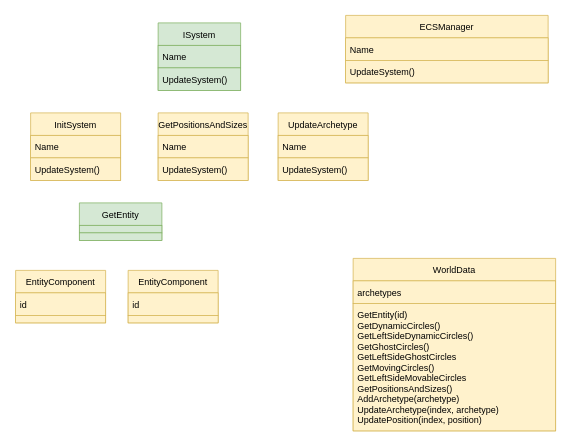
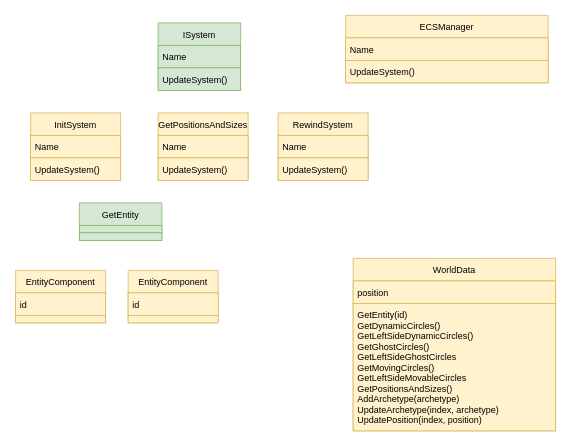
  <mxCell id="0" />
  <mxCell id="1" parent="0" />
  <mxCell id="2" value="InitSystem" style="swimlane;fontStyle=0;childLayout=stackLayout;horizontal=1;startSize=30;horizontalStack=0;resizeParent=1;resizeParentMax=0;resizeLast=0;collapsible=1;marginBottom=0;fillColor=#fff2cc;strokeColor=#d6b656;" vertex="1" parent="1"><mxGeometry x="40" y="150" width="120" height="90" as="geometry" /></mxCell>
  <mxCell id="3" value="Name" style="text;strokeColor=#d6b656;fillColor=#fff2cc;align=left;verticalAlign=middle;spacingLeft=4;spacingRight=4;overflow=hidden;points=[[0,0.5],[1,0.5]];portConstraint=eastwest;rotatable=0;" vertex="1" parent="2"><mxGeometry y="30" width="120" height="30" as="geometry" /></mxCell>
  <mxCell id="4" value="UpdateSystem()" style="text;strokeColor=#d6b656;fillColor=#fff2cc;align=left;verticalAlign=middle;spacingLeft=4;spacingRight=4;overflow=hidden;points=[[0,0.5],[1,0.5]];portConstraint=eastwest;rotatable=0;" vertex="1" parent="2"><mxGeometry y="60" width="120" height="30" as="geometry" /></mxCell>
  <mxCell id="5" value="ISystem" style="swimlane;fontStyle=0;childLayout=stackLayout;horizontal=1;startSize=30;horizontalStack=0;resizeParent=1;resizeParentMax=0;resizeLast=0;collapsible=1;marginBottom=0;fillColor=#d5e8d4;strokeColor=#82b366;" vertex="1" parent="1"><mxGeometry x="210" y="30" width="110" height="90" as="geometry" /></mxCell>
  <mxCell id="6" value="Name" style="text;strokeColor=#82b366;fillColor=#d5e8d4;align=left;verticalAlign=middle;spacingLeft=4;spacingRight=4;overflow=hidden;points=[[0,0.5],[1,0.5]];portConstraint=eastwest;rotatable=0;" vertex="1" parent="5"><mxGeometry y="30" width="110" height="30" as="geometry" /></mxCell>
  <mxCell id="7" value="UpdateSystem()" style="text;strokeColor=#82b366;fillColor=#d5e8d4;align=left;verticalAlign=middle;spacingLeft=4;spacingRight=4;overflow=hidden;points=[[0,0.5],[1,0.5]];portConstraint=eastwest;rotatable=0;" vertex="1" parent="5"><mxGeometry y="60" width="110" height="30" as="geometry" /></mxCell>
  <mxCell id="8" value="GetPositionsAndSizes" style="swimlane;fontStyle=0;childLayout=stackLayout;horizontal=1;startSize=30;horizontalStack=0;resizeParent=1;resizeParentMax=0;resizeLast=0;collapsible=1;marginBottom=0;fillColor=#fff2cc;strokeColor=#d6b656;" vertex="1" parent="1"><mxGeometry x="210" y="150" width="120" height="90" as="geometry" /></mxCell>
  <mxCell id="9" value="Name" style="text;strokeColor=#d6b656;fillColor=#fff2cc;align=left;verticalAlign=middle;spacingLeft=4;spacingRight=4;overflow=hidden;points=[[0,0.5],[1,0.5]];portConstraint=eastwest;rotatable=0;" vertex="1" parent="8"><mxGeometry y="30" width="120" height="30" as="geometry" /></mxCell>
  <mxCell id="10" value="UpdateSystem()" style="text;strokeColor=#d6b656;fillColor=#fff2cc;align=left;verticalAlign=middle;spacingLeft=4;spacingRight=4;overflow=hidden;points=[[0,0.5],[1,0.5]];portConstraint=eastwest;rotatable=0;" vertex="1" parent="8"><mxGeometry y="60" width="120" height="30" as="geometry" /></mxCell>
- <mxCell id="11" value="UpdateArchetype" style="swimlane;fontStyle=0;childLayout=stackLayout;horizontal=1;startSize=30;horizontalStack=0;resizeParent=1;resizeParentMax=0;resizeLast=0;collapsible=1;marginBottom=0;fillColor=#fff2cc;strokeColor=#d6b656;" vertex="1" parent="1"><mxGeometry x="370" y="150" width="120" height="90" as="geometry" /></mxCell>
+ <mxCell id="11" value="RewindSystem" style="swimlane;fontStyle=0;childLayout=stackLayout;horizontal=1;startSize=30;horizontalStack=0;resizeParent=1;resizeParentMax=0;resizeLast=0;collapsible=1;marginBottom=0;fillColor=#fff2cc;strokeColor=#d6b656;" vertex="1" parent="1"><mxGeometry x="370" y="150" width="120" height="90" as="geometry" /></mxCell>
  <mxCell id="12" value="Name" style="text;strokeColor=#d6b656;fillColor=#fff2cc;align=left;verticalAlign=middle;spacingLeft=4;spacingRight=4;overflow=hidden;points=[[0,0.5],[1,0.5]];portConstraint=eastwest;rotatable=0;" vertex="1" parent="11"><mxGeometry y="30" width="120" height="30" as="geometry" /></mxCell>
  <mxCell id="13" value="UpdateSystem()" style="text;strokeColor=#d6b656;fillColor=#fff2cc;align=left;verticalAlign=middle;spacingLeft=4;spacingRight=4;overflow=hidden;points=[[0,0.5],[1,0.5]];portConstraint=eastwest;rotatable=0;" vertex="1" parent="11"><mxGeometry y="60" width="120" height="30" as="geometry" /></mxCell>
  <mxCell id="14" value="ECSManager" style="swimlane;fontStyle=0;childLayout=stackLayout;horizontal=1;startSize=30;horizontalStack=0;resizeParent=1;resizeParentMax=0;resizeLast=0;collapsible=1;marginBottom=0;fillColor=#fff2cc;strokeColor=#d6b656;" vertex="1" parent="1"><mxGeometry x="460" y="20" width="270" height="90" as="geometry" /></mxCell>
  <mxCell id="15" value="Name" style="text;strokeColor=#d6b656;fillColor=#fff2cc;align=left;verticalAlign=middle;spacingLeft=4;spacingRight=4;overflow=hidden;points=[[0,0.5],[1,0.5]];portConstraint=eastwest;rotatable=0;" vertex="1" parent="14"><mxGeometry y="30" width="270" height="30" as="geometry" /></mxCell>
  <mxCell id="16" value="UpdateSystem()" style="text;strokeColor=#d6b656;fillColor=#fff2cc;align=left;verticalAlign=middle;spacingLeft=4;spacingRight=4;overflow=hidden;points=[[0,0.5],[1,0.5]];portConstraint=eastwest;rotatable=0;" vertex="1" parent="14"><mxGeometry y="60" width="270" height="30" as="geometry" /></mxCell>
  <mxCell id="17" value="GetEntity" style="swimlane;fontStyle=0;childLayout=stackLayout;horizontal=1;startSize=30;horizontalStack=0;resizeParent=1;resizeParentMax=0;resizeLast=0;collapsible=1;marginBottom=0;fillColor=#d5e8d4;strokeColor=#82b366;" vertex="1" parent="1"><mxGeometry x="105" y="270" width="110" height="50" as="geometry" /></mxCell>
  <mxCell id="18" value="" style="text;strokeColor=#82b366;fillColor=#d5e8d4;align=left;verticalAlign=middle;spacingLeft=4;spacingRight=4;overflow=hidden;points=[[0,0.5],[1,0.5]];portConstraint=eastwest;rotatable=0;" vertex="1" parent="17"><mxGeometry y="30" width="110" height="10" as="geometry" /></mxCell>
  <mxCell id="19" value="" style="text;strokeColor=#82b366;fillColor=#d5e8d4;align=left;verticalAlign=middle;spacingLeft=4;spacingRight=4;overflow=hidden;points=[[0,0.5],[1,0.5]];portConstraint=eastwest;rotatable=0;" vertex="1" parent="17"><mxGeometry y="40" width="110" height="10" as="geometry" /></mxCell>
  <mxCell id="20" value="EntityComponent" style="swimlane;fontStyle=0;childLayout=stackLayout;horizontal=1;startSize=30;horizontalStack=0;resizeParent=1;resizeParentMax=0;resizeLast=0;collapsible=1;marginBottom=0;fillColor=#fff2cc;strokeColor=#d6b656;" vertex="1" parent="1"><mxGeometry x="20" y="360" width="120" height="70" as="geometry" /></mxCell>
  <mxCell id="21" value="id" style="text;strokeColor=#d6b656;fillColor=#fff2cc;align=left;verticalAlign=middle;spacingLeft=4;spacingRight=4;overflow=hidden;points=[[0,0.5],[1,0.5]];portConstraint=eastwest;rotatable=0;" vertex="1" parent="20"><mxGeometry y="30" width="120" height="30" as="geometry" /></mxCell>
  <mxCell id="22" value="" style="text;strokeColor=#d6b656;fillColor=#fff2cc;align=left;verticalAlign=middle;spacingLeft=4;spacingRight=4;overflow=hidden;points=[[0,0.5],[1,0.5]];portConstraint=eastwest;rotatable=0;" vertex="1" parent="20"><mxGeometry y="60" width="120" height="10" as="geometry" /></mxCell>
  <mxCell id="23" value="EntityComponent" style="swimlane;fontStyle=0;childLayout=stackLayout;horizontal=1;startSize=30;horizontalStack=0;resizeParent=1;resizeParentMax=0;resizeLast=0;collapsible=1;marginBottom=0;fillColor=#fff2cc;strokeColor=#d6b656;" vertex="1" parent="1"><mxGeometry x="170" y="360" width="120" height="70" as="geometry" /></mxCell>
  <mxCell id="24" value="id" style="text;strokeColor=#d6b656;fillColor=#fff2cc;align=left;verticalAlign=middle;spacingLeft=4;spacingRight=4;overflow=hidden;points=[[0,0.5],[1,0.5]];portConstraint=eastwest;rotatable=0;" vertex="1" parent="23"><mxGeometry y="30" width="120" height="30" as="geometry" /></mxCell>
  <mxCell id="25" value="" style="text;strokeColor=#d6b656;fillColor=#fff2cc;align=left;verticalAlign=middle;spacingLeft=4;spacingRight=4;overflow=hidden;points=[[0,0.5],[1,0.5]];portConstraint=eastwest;rotatable=0;" vertex="1" parent="23"><mxGeometry y="60" width="120" height="10" as="geometry" /></mxCell>
  <mxCell id="26" value="WorldData" style="swimlane;fontStyle=0;childLayout=stackLayout;horizontal=1;startSize=30;horizontalStack=0;resizeParent=1;resizeParentMax=0;resizeLast=0;collapsible=1;marginBottom=0;fillColor=#fff2cc;strokeColor=#d6b656;" vertex="1" parent="1"><mxGeometry x="470" y="344" width="270" height="230" as="geometry" /></mxCell>
- <mxCell id="27" value="archetypes" style="text;strokeColor=#d6b656;fillColor=#fff2cc;align=left;verticalAlign=middle;spacingLeft=4;spacingRight=4;overflow=hidden;points=[[0,0.5],[1,0.5]];portConstraint=eastwest;rotatable=0;" vertex="1" parent="26"><mxGeometry y="30" width="270" height="30" as="geometry" /></mxCell>
+ <mxCell id="27" value="position" style="text;strokeColor=#d6b656;fillColor=#fff2cc;align=left;verticalAlign=middle;spacingLeft=4;spacingRight=4;overflow=hidden;points=[[0,0.5],[1,0.5]];portConstraint=eastwest;rotatable=0;" vertex="1" parent="26"><mxGeometry y="30" width="270" height="30" as="geometry" /></mxCell>
  <mxCell id="28" value="GetEntity(id)&#10;GetDynamicCircles()&#10;GetLeftSideDynamicCircles()&#10;GetGhostCircles()&#10;GetLeftSideGhostCircles&#10;GetMovingCircles()&#10;GetLeftSideMovableCircles&#10;GetPositionsAndSizes()&#10;AddArchetype(archetype)&#10;UpdateArchetype(index, archetype)&#10;UpdatePosition(index, position)" style="text;strokeColor=#d6b656;fillColor=#fff2cc;align=left;verticalAlign=middle;spacingLeft=4;spacingRight=4;overflow=hidden;points=[[0,0.5],[1,0.5]];portConstraint=eastwest;rotatable=0;" vertex="1" parent="26"><mxGeometry y="60" width="270" height="170" as="geometry" /></mxCell>
